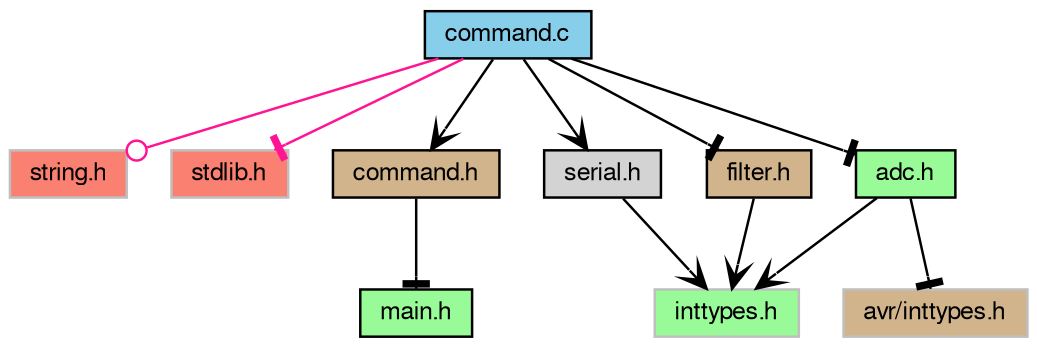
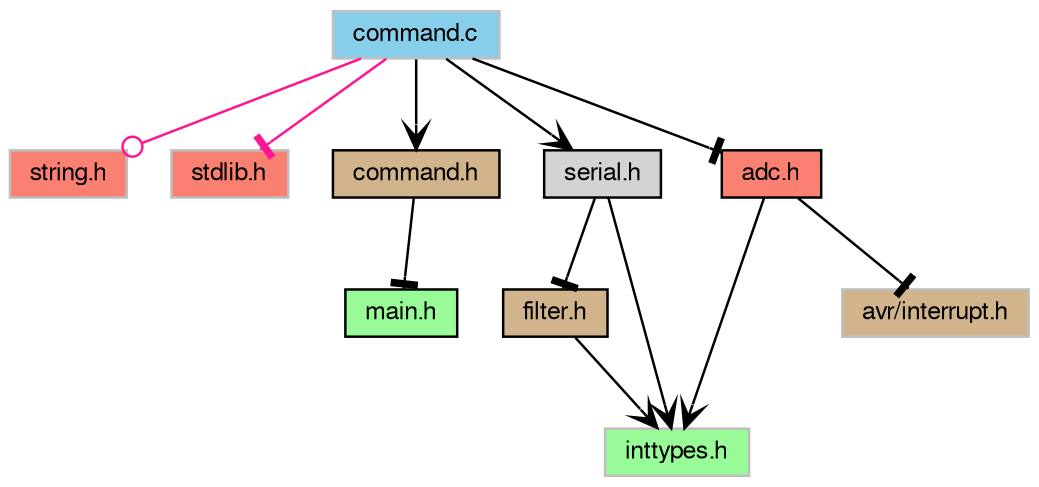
  digraph {
    node [color=black fillcolor=tan fontname=FreeSans fontsize=10 shape=record style=filled]
    edge [arrowhead=tee color=black fontname=FreeSans fontsize=10 labelfontname=FreeSans labelfontsize=10 style=solid]
-   n1 [fillcolor=skyblue fontcolor=black height=0.2 label="command.c" width=0.4]
+   n1 [color=grey75 fillcolor=skyblue fontcolor=black height=0.2 label="command.c" width=0.4]
    n2 [color=grey75 fillcolor=salmon height=0.2 label="string.h" width=0.4]
    n3 [color=grey75 fillcolor=salmon height=0.2 label="stdlib.h" width=0.4]
    n4 [height=0.2 label="command.h" width=0.4]
    n5 [fillcolor=lightgrey height=0.2 label="serial.h" width=0.4]
-   n6 [fillcolor=palegreen height=0.2 label="adc.h" width=0.4]
+   n6 [fillcolor=salmon height=0.2 label="adc.h" width=0.4]
    n7 [height=0.2 label="filter.h" width=0.4]
    n8 [fillcolor=palegreen height=0.2 label="main.h" width=0.4]
    n9 [color=grey75 fillcolor=palegreen height=0.2 label="inttypes.h" width=0.4]
-   n10 [color=grey75 height=0.2 label="avr/inttypes.h" width=0.4]
+   n10 [color=grey75 height=0.2 label="avr/interrupt.h" width=0.4]
    n1 -> n2 [arrowhead=odot color=deeppink]
    n1 -> n3 [color=deeppink]
    n1 -> n4 [arrowhead=vee]
    n1 -> n5 [arrowhead=vee]
    n1 -> n6
-   n1 -> n7
+   n5 -> n7
    n4 -> n8
    n5 -> n9 [arrowhead=vee]
    n6 -> n9 [arrowhead=vee]
    n6 -> n10
    n7 -> n9 [arrowhead=vee]
  }
